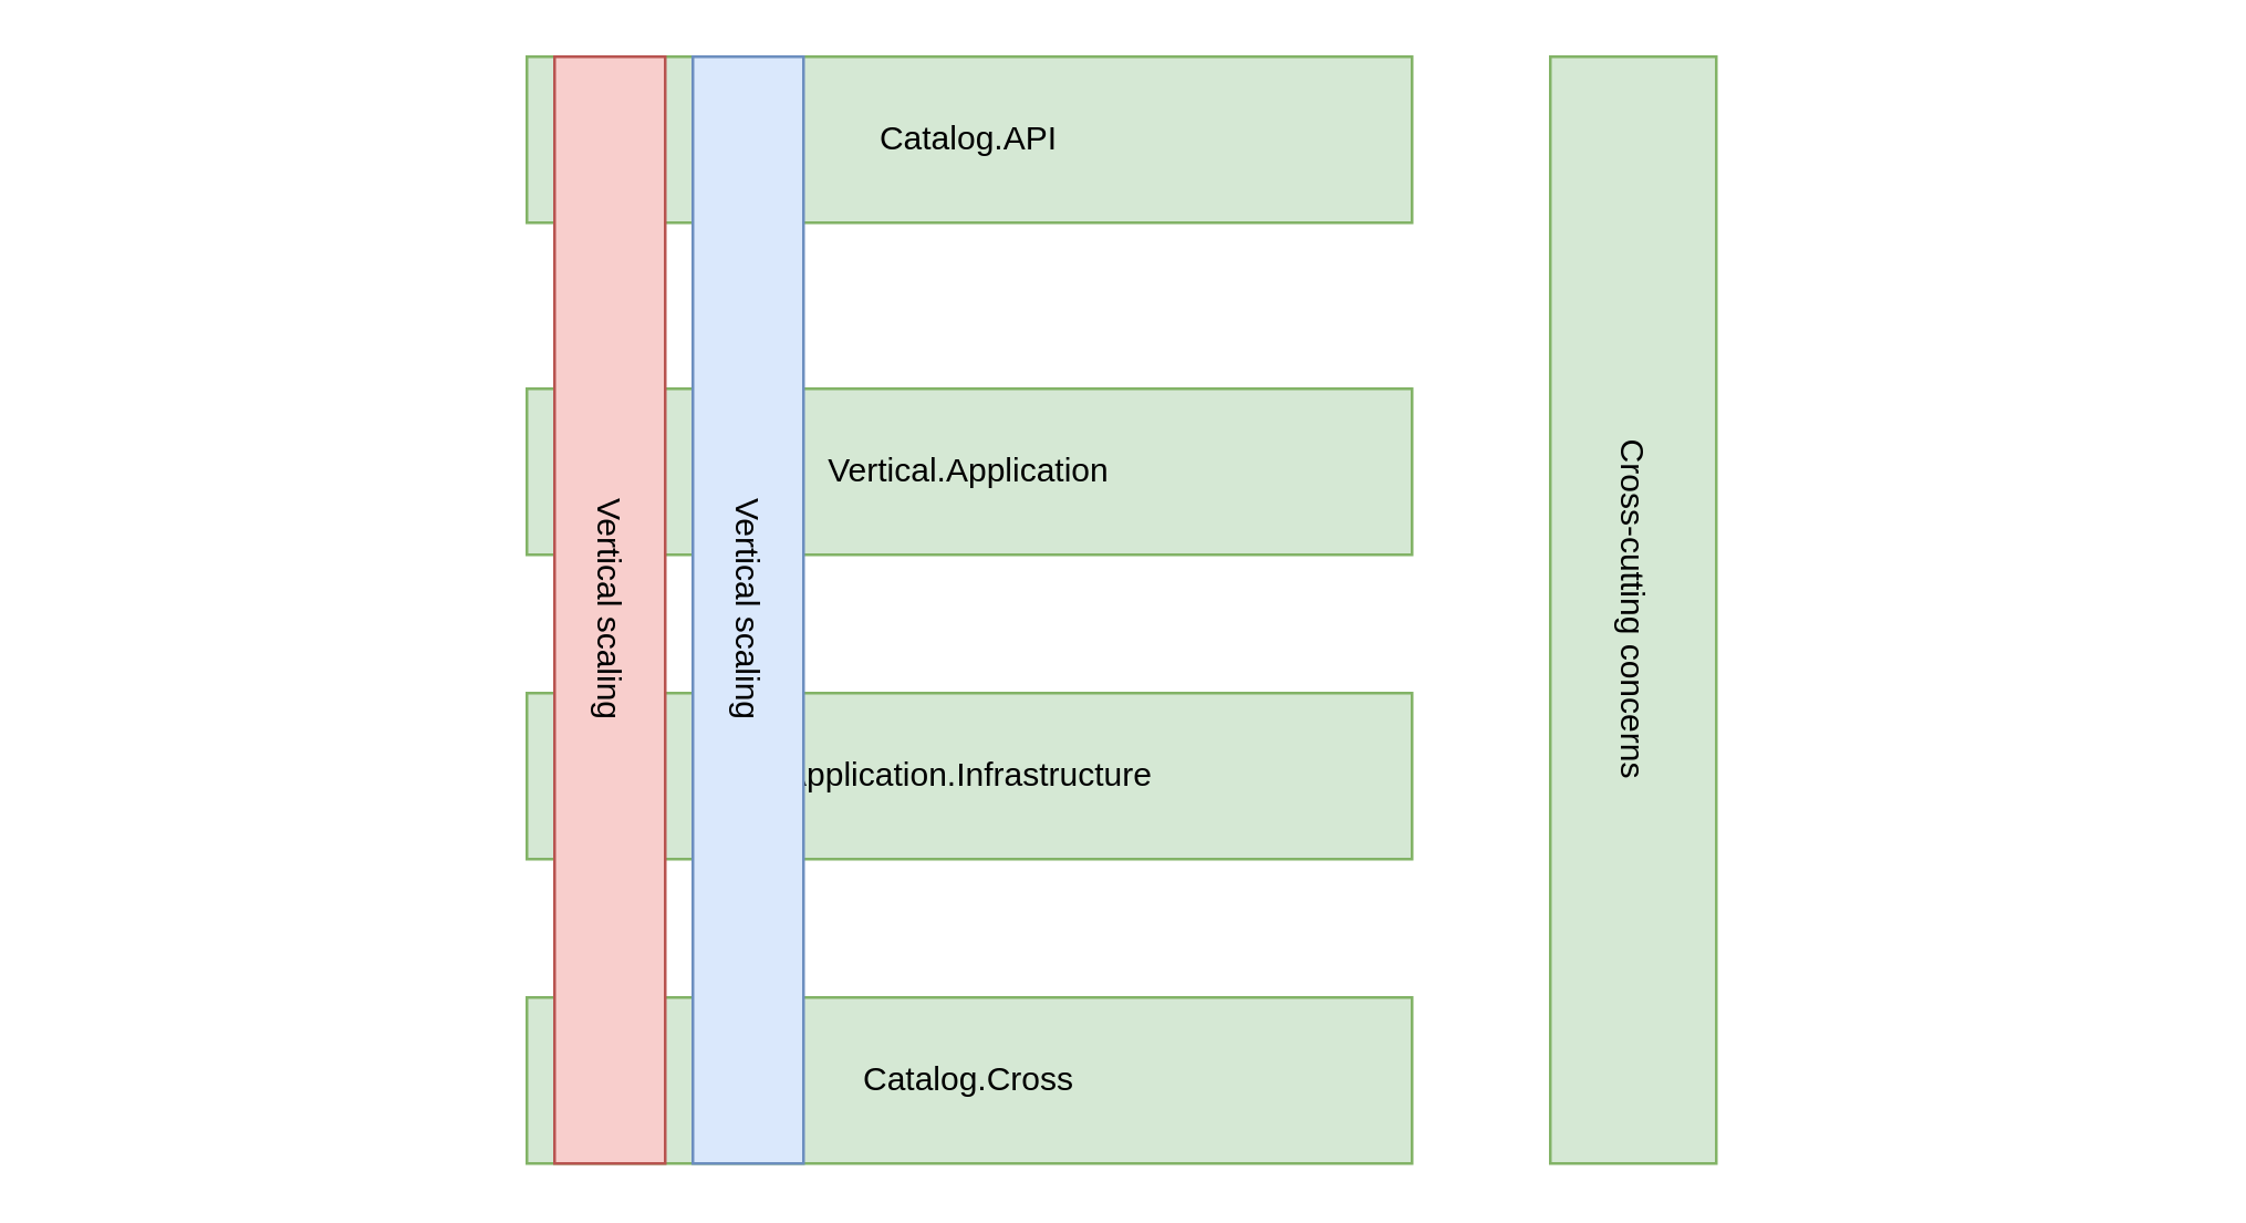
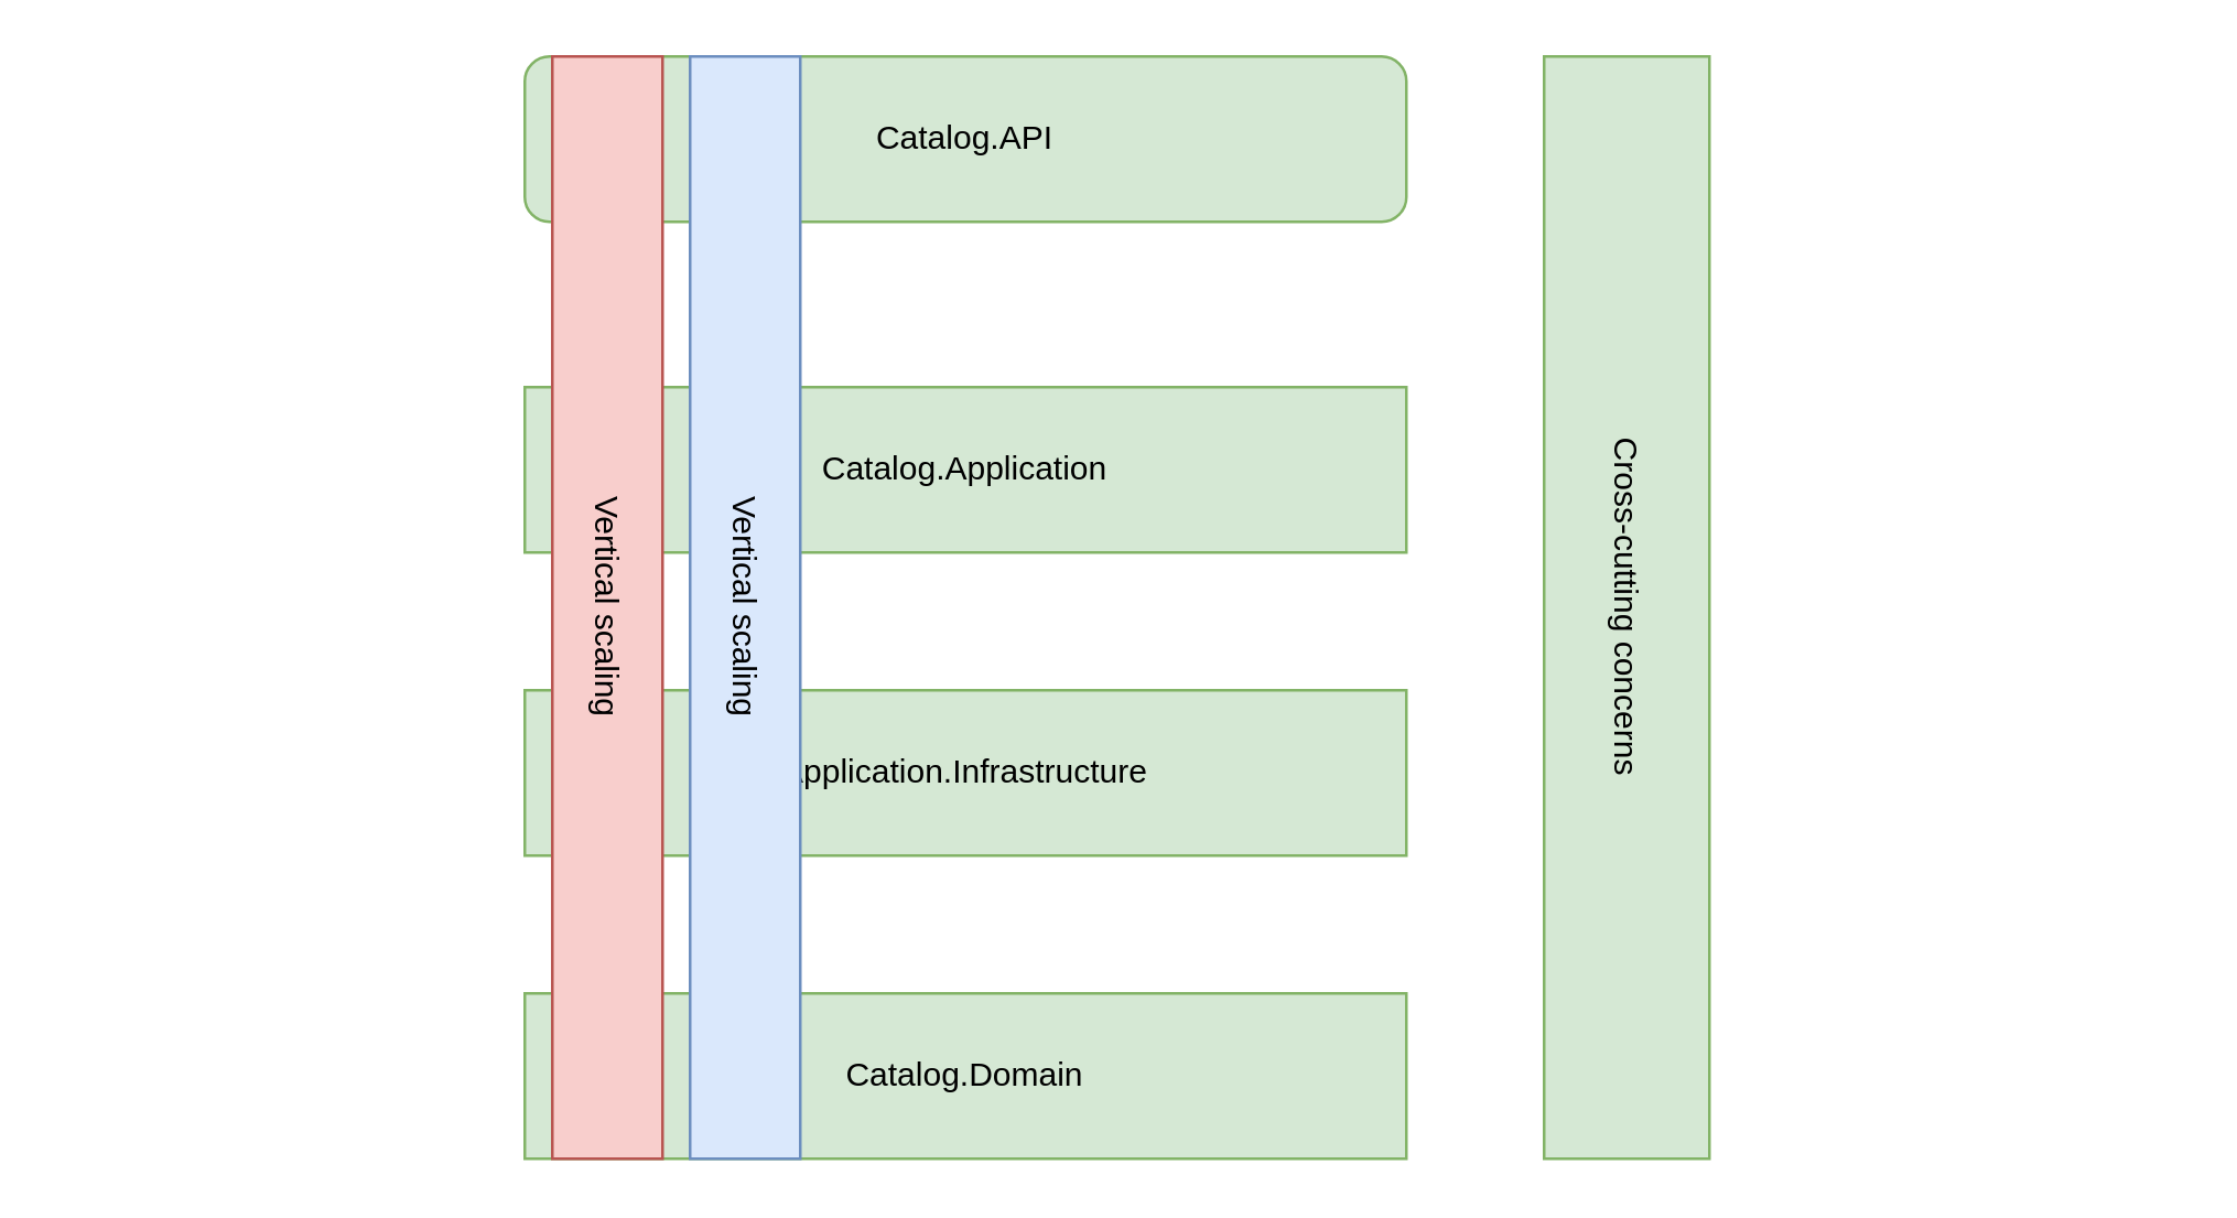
  <mxCell id="0" />
  <mxCell id="1" parent="0" />
- <mxCell id="2" value="Catalog.API" style="rounded=0;whiteSpace=wrap;html=1;labelBackgroundColor=none;fillColor=#d5e8d4;strokeColor=#82b366;" parent="1" vertex="1"><mxGeometry x="190" y="20" width="320" height="60" as="geometry" /></mxCell>
+ <mxCell id="2" value="Catalog.API" style="whiteSpace=wrap;html=1;labelBackgroundColor=none;fillColor=#d5e8d4;strokeColor=#82b366;rounded=1;" parent="1" vertex="1"><mxGeometry x="190" y="20" width="320" height="60" as="geometry" /></mxCell>
  <mxCell id="3" value="Cross-cutting concerns" style="rounded=0;whiteSpace=wrap;html=1;labelBackgroundColor=none;fillColor=#d5e8d4;strokeColor=#82b366;rotation=90;" vertex="1" parent="1"><mxGeometry x="390" y="190" width="400" height="60" as="geometry" /></mxCell>
- <mxCell id="4" value="Vertical.Application" style="rounded=0;whiteSpace=wrap;html=1;labelBackgroundColor=none;fillColor=#d5e8d4;strokeColor=#82b366;" vertex="1" parent="1"><mxGeometry x="190" y="140" width="320" height="60" as="geometry" /></mxCell>
+ <mxCell id="4" value="Catalog.Application" style="rounded=0;whiteSpace=wrap;html=1;labelBackgroundColor=none;fillColor=#d5e8d4;strokeColor=#82b366;" vertex="1" parent="1"><mxGeometry x="190" y="140" width="320" height="60" as="geometry" /></mxCell>
  <mxCell id="5" value="Application.Infrastructure" style="rounded=0;whiteSpace=wrap;html=1;labelBackgroundColor=none;fillColor=#d5e8d4;strokeColor=#82b366;" vertex="1" parent="1"><mxGeometry x="190" y="250" width="320" height="60" as="geometry" /></mxCell>
- <mxCell id="6" value="Catalog.Cross" style="rounded=0;whiteSpace=wrap;html=1;labelBackgroundColor=none;fillColor=#d5e8d4;strokeColor=#82b366;" vertex="1" parent="1"><mxGeometry x="190" y="360" width="320" height="60" as="geometry" /></mxCell>
+ <mxCell id="6" value="Catalog.Domain" style="rounded=0;whiteSpace=wrap;html=1;labelBackgroundColor=none;fillColor=#d5e8d4;strokeColor=#82b366;" vertex="1" parent="1"><mxGeometry x="190" y="360" width="320" height="60" as="geometry" /></mxCell>
  <mxCell id="7" value="Vertical scaling" style="rounded=0;whiteSpace=wrap;html=1;labelBackgroundColor=none;fillColor=#f8cecc;strokeColor=#b85450;rotation=90;" vertex="1" parent="1"><mxGeometry x="20" y="200" width="400" height="40" as="geometry" /></mxCell>
  <mxCell id="8" value="Vertical scaling" style="rounded=0;whiteSpace=wrap;html=1;labelBackgroundColor=none;fillColor=#dae8fc;strokeColor=#6c8ebf;rotation=90;" vertex="1" parent="1"><mxGeometry x="70" y="200" width="400" height="40" as="geometry" /></mxCell>
